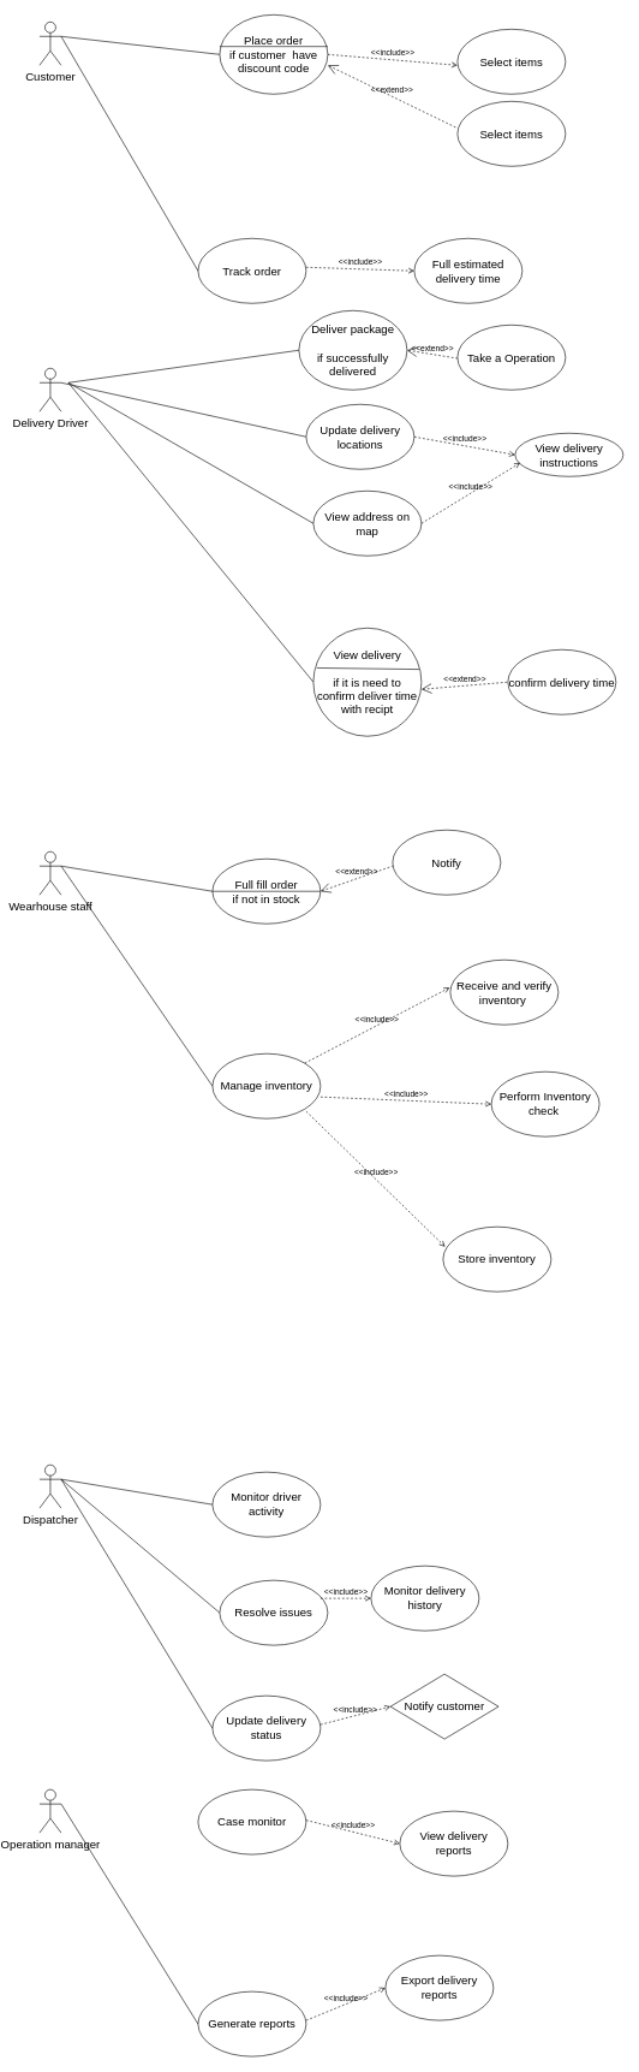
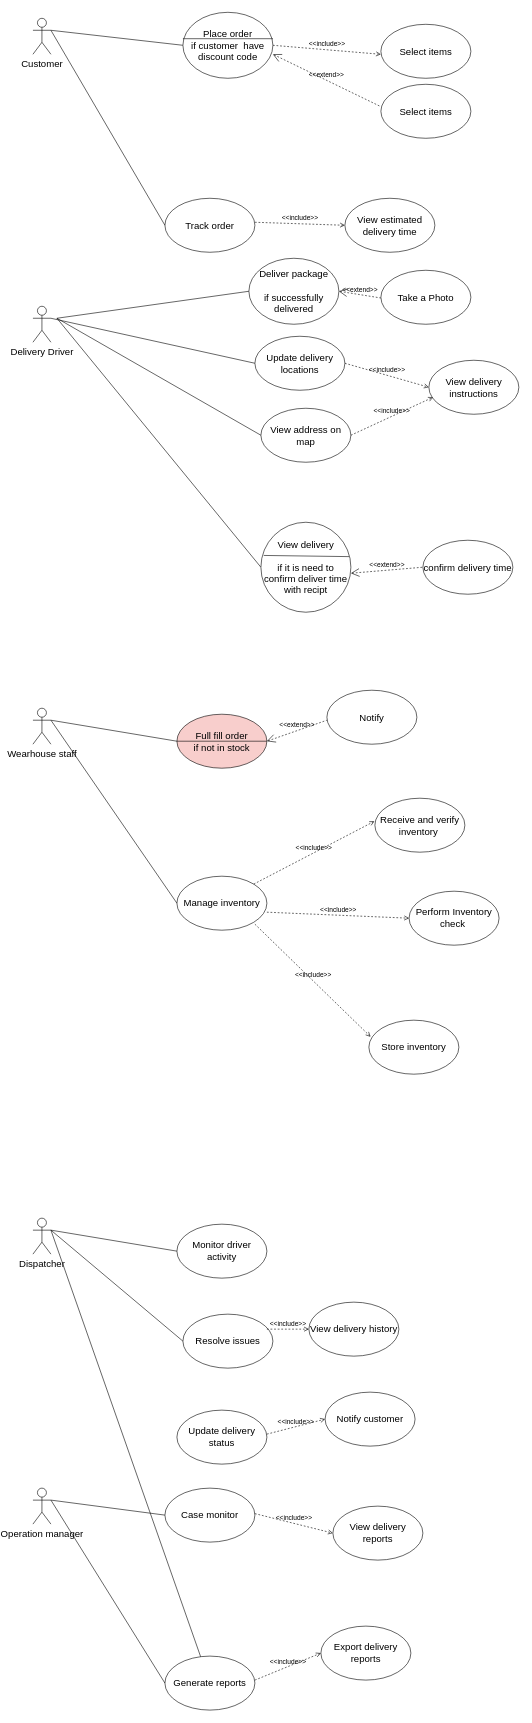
  <mxCell id="0" />
  <mxCell id="1" parent="0" />
  <mxCell id="2" value="&lt;font style=&quot;font-size: 16px&quot;&gt;Customer&lt;/font&gt;" style="shape=umlActor;verticalLabelPosition=bottom;verticalAlign=top;html=1;outlineConnect=0;" parent="1" vertex="1"><mxGeometry x="20" y="30" width="30" height="60" as="geometry" /></mxCell>
  <mxCell id="3" value="&lt;font style=&quot;font-size: 16px&quot;&gt;Track order&lt;/font&gt;" style="ellipse;whiteSpace=wrap;html=1;" parent="1" vertex="1"><mxGeometry x="240" y="330" width="150" height="90" as="geometry" /></mxCell>
  <mxCell id="4" value="&lt;font style=&quot;font-size: 16px&quot;&gt;Delivery Driver&lt;/font&gt;" style="shape=umlActor;verticalLabelPosition=bottom;verticalAlign=top;html=1;outlineConnect=0;" parent="1" vertex="1"><mxGeometry x="20" y="510" width="30" height="60" as="geometry" /></mxCell>
  <mxCell id="5" value="&lt;font style=&quot;font-size: 16px&quot;&gt;Update delivery locations&lt;/font&gt;" style="ellipse;whiteSpace=wrap;html=1;" parent="1" vertex="1"><mxGeometry x="390" y="560" width="150" height="90" as="geometry" /></mxCell>
  <mxCell id="6" value="&lt;font style=&quot;font-size: 16px&quot;&gt;View address on map&lt;/font&gt;" style="ellipse;whiteSpace=wrap;html=1;" parent="1" vertex="1"><mxGeometry x="400" y="680" width="150" height="90" as="geometry" /></mxCell>
  <mxCell id="7" value="" style="endArrow=none;html=1;exitX=1;exitY=0.333;exitDx=0;exitDy=0;exitPerimeter=0;entryX=0;entryY=0.5;entryDx=0;entryDy=0;" parent="1" source="2" target="34" edge="1"><mxGeometry width="50" height="50" relative="1" as="geometry"><mxPoint x="470" y="610" as="sourcePoint" /><mxPoint x="520" y="560" as="targetPoint" /></mxGeometry></mxCell>
  <mxCell id="8" value="" style="endArrow=none;html=1;exitX=1;exitY=0.333;exitDx=0;exitDy=0;exitPerimeter=0;entryX=0;entryY=0.5;entryDx=0;entryDy=0;" parent="1" source="2" target="3" edge="1"><mxGeometry width="50" height="50" relative="1" as="geometry"><mxPoint x="60" y="350" as="sourcePoint" /><mxPoint x="250" y="525" as="targetPoint" /></mxGeometry></mxCell>
  <mxCell id="9" value="" style="endArrow=none;html=1;entryX=0;entryY=0.5;entryDx=0;entryDy=0;exitX=1;exitY=0.333;exitDx=0;exitDy=0;exitPerimeter=0;" parent="1" source="4" target="5" edge="1"><mxGeometry width="50" height="50" relative="1" as="geometry"><mxPoint x="60" y="790" as="sourcePoint" /><mxPoint x="220" y="715" as="targetPoint" /></mxGeometry></mxCell>
  <mxCell id="10" value="&lt;span style=&quot;font-size: 16px&quot;&gt;Wearhouse staff&lt;/span&gt;" style="shape=umlActor;verticalLabelPosition=bottom;verticalAlign=top;html=1;outlineConnect=0;" parent="1" vertex="1"><mxGeometry x="20" y="1180" width="30" height="60" as="geometry" /></mxCell>
- <mxCell id="11" value="&lt;span style=&quot;font-size: 16px&quot;&gt;Full fill order&lt;br&gt;if not in stock&lt;br&gt;&lt;/span&gt;" style="ellipse;whiteSpace=wrap;html=1;" parent="1" vertex="1"><mxGeometry x="260" y="1190" width="150" height="90" as="geometry" /></mxCell>
+ <mxCell id="11" value="&lt;span style=&quot;font-size: 16px&quot;&gt;Full fill order&lt;br&gt;if not in stock&lt;br&gt;&lt;/span&gt;" style="ellipse;whiteSpace=wrap;html=1;fillColor=#f8cecc;" parent="1" vertex="1"><mxGeometry x="260" y="1190" width="150" height="90" as="geometry" /></mxCell>
  <mxCell id="12" value="&lt;span style=&quot;font-size: 16px&quot;&gt;Receive and verify inventory&amp;nbsp;&lt;/span&gt;" style="ellipse;whiteSpace=wrap;html=1;" parent="1" vertex="1"><mxGeometry x="590" y="1330" width="150" height="90" as="geometry" /></mxCell>
  <mxCell id="13" value="&lt;span style=&quot;font-size: 16px&quot;&gt;Perform Inventory&lt;br&gt;check&amp;nbsp;&lt;/span&gt;" style="ellipse;whiteSpace=wrap;html=1;" parent="1" vertex="1"><mxGeometry x="647" y="1485" width="150" height="90" as="geometry" /></mxCell>
  <mxCell id="14" value="&lt;span style=&quot;font-size: 16px&quot;&gt;Store inventory&lt;/span&gt;" style="ellipse;whiteSpace=wrap;html=1;" parent="1" vertex="1"><mxGeometry x="580" y="1700" width="150" height="90" as="geometry" /></mxCell>
  <mxCell id="15" value="&lt;span style=&quot;font-size: 16px&quot;&gt;Manage inventory&lt;/span&gt;" style="ellipse;whiteSpace=wrap;html=1;" parent="1" vertex="1"><mxGeometry x="260" y="1460" width="150" height="90" as="geometry" /></mxCell>
  <mxCell id="16" value="" style="endArrow=none;html=1;entryX=0;entryY=0.5;entryDx=0;entryDy=0;exitX=1;exitY=0.333;exitDx=0;exitDy=0;exitPerimeter=0;" parent="1" source="10" target="11" edge="1"><mxGeometry width="50" height="50" relative="1" as="geometry"><mxPoint x="60" y="1400" as="sourcePoint" /><mxPoint x="250" y="1585" as="targetPoint" /></mxGeometry></mxCell>
  <mxCell id="17" value="" style="endArrow=none;html=1;entryX=0;entryY=0.5;entryDx=0;entryDy=0;exitX=1;exitY=0.333;exitDx=0;exitDy=0;exitPerimeter=0;" parent="1" source="10" target="15" edge="1"><mxGeometry width="50" height="50" relative="1" as="geometry"><mxPoint x="60" y="1400" as="sourcePoint" /><mxPoint x="250" y="1875" as="targetPoint" /></mxGeometry></mxCell>
  <mxCell id="18" value="&lt;span style=&quot;font-size: 16px&quot;&gt;Dispatcher&lt;/span&gt;" style="shape=umlActor;verticalLabelPosition=bottom;verticalAlign=top;html=1;outlineConnect=0;" parent="1" vertex="1"><mxGeometry x="20" y="2030" width="30" height="60" as="geometry" /></mxCell>
  <mxCell id="19" value="&lt;span style=&quot;font-size: 16px&quot;&gt;Monitor driver activity&lt;/span&gt;" style="ellipse;whiteSpace=wrap;html=1;" parent="1" vertex="1"><mxGeometry x="260" y="2040" width="150" height="90" as="geometry" /></mxCell>
  <mxCell id="20" value="&lt;span style=&quot;font-size: 16px&quot;&gt;Resolve issues&lt;/span&gt;" style="ellipse;whiteSpace=wrap;html=1;" parent="1" vertex="1"><mxGeometry x="270" y="2190" width="150" height="90" as="geometry" /></mxCell>
  <mxCell id="21" value="&lt;span style=&quot;font-size: 16px&quot;&gt;Update delivery status&lt;/span&gt;" style="ellipse;whiteSpace=wrap;html=1;" parent="1" vertex="1"><mxGeometry x="260" y="2350" width="150" height="90" as="geometry" /></mxCell>
  <mxCell id="22" value="&lt;span style=&quot;font-size: 16px&quot;&gt;Operation manager&lt;/span&gt;" style="shape=umlActor;verticalLabelPosition=bottom;verticalAlign=top;html=1;outlineConnect=0;" parent="1" vertex="1"><mxGeometry x="20" y="2480" width="30" height="60" as="geometry" /></mxCell>
  <mxCell id="23" value="&lt;span style=&quot;font-size: 16px&quot;&gt;Case monitor&lt;/span&gt;" style="ellipse;whiteSpace=wrap;html=1;" parent="1" vertex="1"><mxGeometry x="240" y="2480" width="150" height="90" as="geometry" /></mxCell>
  <mxCell id="24" value="&lt;span style=&quot;font-size: 16px&quot;&gt;Generate reports&lt;/span&gt;" style="ellipse;whiteSpace=wrap;html=1;" parent="1" vertex="1"><mxGeometry x="240" y="2760" width="150" height="90" as="geometry" /></mxCell>
  <mxCell id="25" value="" style="endArrow=none;html=1;exitX=1;exitY=0.333;exitDx=0;exitDy=0;exitPerimeter=0;entryX=0;entryY=0.5;entryDx=0;entryDy=0;" parent="1" source="18" target="19" edge="1"><mxGeometry width="50" height="50" relative="1" as="geometry"><mxPoint x="360" y="2020" as="sourcePoint" /><mxPoint x="410" y="1970" as="targetPoint" /></mxGeometry></mxCell>
  <mxCell id="26" value="" style="endArrow=none;html=1;exitX=1;exitY=0.333;exitDx=0;exitDy=0;exitPerimeter=0;entryX=0;entryY=0.5;entryDx=0;entryDy=0;" parent="1" source="18" target="20" edge="1"><mxGeometry width="50" height="50" relative="1" as="geometry"><mxPoint x="60" y="2060" as="sourcePoint" /><mxPoint x="250" y="2105" as="targetPoint" /></mxGeometry></mxCell>
- <mxCell id="27" value="" style="endArrow=none;html=1;exitX=1;exitY=0.333;exitDx=0;exitDy=0;exitPerimeter=0;entryX=0;entryY=0.5;entryDx=0;entryDy=0;" parent="1" source="18" target="21" edge="1"><mxGeometry width="50" height="50" relative="1" as="geometry"><mxPoint x="60" y="2060" as="sourcePoint" /><mxPoint x="250" y="2235" as="targetPoint" /></mxGeometry></mxCell>
+ <mxCell id="27" value="" style="endArrow=none;html=1;exitX=1;exitY=0.333;exitDx=0;exitDy=0;exitPerimeter=0;" parent="1" source="18" target="24" edge="1"><mxGeometry width="50" height="50" relative="1" as="geometry"><mxPoint x="60" y="2060" as="sourcePoint" /><mxPoint x="250" y="2235" as="targetPoint" /></mxGeometry></mxCell>
+ <mxCell id="28" value="" style="endArrow=none;html=1;exitX=1;exitY=0.333;exitDx=0;exitDy=0;exitPerimeter=0;entryX=0;entryY=0.5;entryDx=0;entryDy=0;" parent="1" source="22" target="23" edge="1"><mxGeometry width="50" height="50" relative="1" as="geometry"><mxPoint x="360" y="2260" as="sourcePoint" /><mxPoint x="410" y="2210" as="targetPoint" /></mxGeometry></mxCell>
  <mxCell id="29" value="" style="endArrow=none;html=1;exitX=1;exitY=0.333;exitDx=0;exitDy=0;exitPerimeter=0;entryX=0;entryY=0.5;entryDx=0;entryDy=0;" parent="1" source="22" target="24" edge="1"><mxGeometry width="50" height="50" relative="1" as="geometry"><mxPoint x="360" y="2730" as="sourcePoint" /><mxPoint x="410" y="2680" as="targetPoint" /></mxGeometry></mxCell>
  <mxCell id="30" value="&amp;lt;&amp;lt;include&amp;gt;&amp;gt;" style="edgeStyle=none;html=1;endArrow=open;verticalAlign=bottom;dashed=1;labelBackgroundColor=none;exitX=1;exitY=0.5;exitDx=0;exitDy=0;" parent="1" source="34" edge="1"><mxGeometry width="160" relative="1" as="geometry"><mxPoint x="440" y="90" as="sourcePoint" /><mxPoint x="600" y="90" as="targetPoint" /></mxGeometry></mxCell>
  <mxCell id="31" value="&lt;font style=&quot;font-size: 16px&quot;&gt;Select items&lt;/font&gt;" style="ellipse;whiteSpace=wrap;html=1;" parent="1" vertex="1"><mxGeometry x="600" y="40" width="150" height="90" as="geometry" /></mxCell>
  <mxCell id="32" value="&lt;font style=&quot;font-size: 16px&quot;&gt;Select items&lt;/font&gt;" style="ellipse;whiteSpace=wrap;html=1;" parent="1" vertex="1"><mxGeometry x="600" y="140" width="150" height="90" as="geometry" /></mxCell>
  <mxCell id="33" value="" style="group" parent="1" vertex="1" connectable="0"><mxGeometry x="270" y="20" width="150" height="110" as="geometry" /></mxCell>
  <mxCell id="34" value="&lt;font style=&quot;font-size: 16px&quot;&gt;Place order&lt;br&gt;if customer&amp;nbsp; have discount code&lt;br&gt;&lt;/font&gt;" style="ellipse;whiteSpace=wrap;html=1;" parent="33" vertex="1"><mxGeometry width="150" height="110" as="geometry" /></mxCell>
  <mxCell id="35" value="" style="line;strokeWidth=1;fillColor=none;align=left;verticalAlign=middle;spacingTop=-1;spacingLeft=3;spacingRight=3;rotatable=0;labelPosition=right;points=[];portConstraint=eastwest;" parent="33" vertex="1"><mxGeometry y="40" width="150" height="8" as="geometry" /></mxCell>
  <mxCell id="36" value="&amp;lt;&amp;lt;extend&amp;gt;&amp;gt;" style="edgeStyle=none;html=1;startArrow=open;endArrow=none;startSize=12;verticalAlign=bottom;dashed=1;labelBackgroundColor=none;entryX=-0.015;entryY=0.402;entryDx=0;entryDy=0;entryPerimeter=0;exitX=1;exitY=0.636;exitDx=0;exitDy=0;exitPerimeter=0;" parent="1" source="34" target="32" edge="1"><mxGeometry width="160" relative="1" as="geometry"><mxPoint x="310" y="330" as="sourcePoint" /><mxPoint x="470" y="330" as="targetPoint" /></mxGeometry></mxCell>
- <mxCell id="37" value="&lt;font style=&quot;font-size: 16px&quot;&gt;Full estimated delivery time&lt;/font&gt;" style="ellipse;whiteSpace=wrap;html=1;" parent="1" vertex="1"><mxGeometry x="540" y="330" width="150" height="90" as="geometry" /></mxCell>
+ <mxCell id="37" value="&lt;font style=&quot;font-size: 16px&quot;&gt;View estimated delivery time&lt;/font&gt;" style="ellipse;whiteSpace=wrap;html=1;" parent="1" vertex="1"><mxGeometry x="540" y="330" width="150" height="90" as="geometry" /></mxCell>
  <mxCell id="38" value="&amp;lt;&amp;lt;include&amp;gt;&amp;gt;" style="edgeStyle=none;html=1;endArrow=open;verticalAlign=bottom;dashed=1;labelBackgroundColor=none;exitX=1;exitY=0.5;exitDx=0;exitDy=0;entryX=0;entryY=0.5;entryDx=0;entryDy=0;" parent="1" target="37" edge="1"><mxGeometry width="160" relative="1" as="geometry"><mxPoint x="390" y="370" as="sourcePoint" /><mxPoint x="570" y="385" as="targetPoint" /></mxGeometry></mxCell>
  <mxCell id="39" value="&amp;lt;&amp;lt;include&amp;gt;&amp;gt;" style="edgeStyle=none;html=1;endArrow=open;verticalAlign=bottom;dashed=1;labelBackgroundColor=none;exitX=1;exitY=0;exitDx=0;exitDy=0;entryX=-0.005;entryY=0.427;entryDx=0;entryDy=0;entryPerimeter=0;" edge="1" parent="1" source="15" target="12"><mxGeometry width="160" relative="1" as="geometry"><mxPoint x="405.03" y="1250" as="sourcePoint" /><mxPoint x="539.997" y="1453.18" as="targetPoint" /></mxGeometry></mxCell>
  <mxCell id="40" value="&amp;lt;&amp;lt;include&amp;gt;&amp;gt;" style="edgeStyle=none;html=1;endArrow=open;verticalAlign=bottom;dashed=1;labelBackgroundColor=none;exitX=1;exitY=0.5;exitDx=0;exitDy=0;entryX=0;entryY=0.5;entryDx=0;entryDy=0;" edge="1" parent="1" target="13"><mxGeometry width="160" relative="1" as="geometry"><mxPoint x="410" y="1520" as="sourcePoint" /><mxPoint x="594.22" y="1638.43" as="targetPoint" /></mxGeometry></mxCell>
  <mxCell id="41" value="&amp;lt;&amp;lt;include&amp;gt;&amp;gt;" style="edgeStyle=none;html=1;endArrow=open;verticalAlign=bottom;dashed=1;labelBackgroundColor=none;exitX=1;exitY=0.5;exitDx=0;exitDy=0;entryX=0.019;entryY=0.307;entryDx=0;entryDy=0;entryPerimeter=0;" edge="1" parent="1" target="14"><mxGeometry width="160" relative="1" as="geometry"><mxPoint x="390" y="1540" as="sourcePoint" /><mxPoint x="562" y="1585" as="targetPoint" /></mxGeometry></mxCell>
  <mxCell id="42" value="" style="line;strokeWidth=1;fillColor=none;align=left;verticalAlign=middle;spacingTop=-1;spacingLeft=3;spacingRight=3;rotatable=0;labelPosition=right;points=[];portConstraint=eastwest;" vertex="1" parent="1"><mxGeometry x="260" y="1231" width="150" height="8" as="geometry" /></mxCell>
  <mxCell id="43" value="&lt;span style=&quot;font-size: 16px&quot;&gt;Notify&lt;/span&gt;" style="ellipse;whiteSpace=wrap;html=1;" vertex="1" parent="1"><mxGeometry x="510" y="1150" width="150" height="90" as="geometry" /></mxCell>
  <mxCell id="44" value="&amp;lt;&amp;lt;extend&amp;gt;&amp;gt;" style="edgeStyle=none;html=1;startArrow=open;endArrow=none;startSize=12;verticalAlign=bottom;dashed=1;labelBackgroundColor=none;exitX=1;exitY=0.5;exitDx=0;exitDy=0;" edge="1" parent="1" source="11"><mxGeometry width="160" relative="1" as="geometry"><mxPoint x="350" y="1200" as="sourcePoint" /><mxPoint x="510" y="1200" as="targetPoint" /></mxGeometry></mxCell>
- <mxCell id="45" value="&lt;span style=&quot;font-size: 16px&quot;&gt;Notify customer&lt;/span&gt;" style="rhombus;whiteSpace=wrap;html=1;" vertex="1" parent="1"><mxGeometry x="507" y="2320" width="150" height="90" as="geometry" /></mxCell>
+ <mxCell id="45" value="&lt;span style=&quot;font-size: 16px&quot;&gt;Notify customer&lt;/span&gt;" style="ellipse;whiteSpace=wrap;html=1;" vertex="1" parent="1"><mxGeometry x="507" y="2320" width="150" height="90" as="geometry" /></mxCell>
  <mxCell id="46" value="&amp;lt;&amp;lt;include&amp;gt;&amp;gt;" style="edgeStyle=none;html=1;endArrow=open;verticalAlign=bottom;dashed=1;labelBackgroundColor=none;exitX=1;exitY=0.5;exitDx=0;exitDy=0;entryX=0;entryY=0.5;entryDx=0;entryDy=0;" edge="1" parent="1" target="45"><mxGeometry width="160" relative="1" as="geometry"><mxPoint x="410" y="2390" as="sourcePoint" /><mxPoint x="602.85" y="2577.63" as="targetPoint" /></mxGeometry></mxCell>
  <mxCell id="47" value="" style="endArrow=none;html=1;entryX=0;entryY=0.5;entryDx=0;entryDy=0;" edge="1" parent="1" target="6"><mxGeometry width="50" height="50" relative="1" as="geometry"><mxPoint x="60" y="530" as="sourcePoint" /><mxPoint x="420" y="565" as="targetPoint" /></mxGeometry></mxCell>
  <mxCell id="48" value="" style="endArrow=none;html=1;entryX=0;entryY=0.5;entryDx=0;entryDy=0;" edge="1" parent="1" target="53"><mxGeometry width="50" height="50" relative="1" as="geometry"><mxPoint x="60" y="530" as="sourcePoint" /><mxPoint x="410" y="735" as="targetPoint" /></mxGeometry></mxCell>
- <mxCell id="49" value="&lt;font style=&quot;font-size: 16px&quot;&gt;View delivery instructions&lt;/font&gt;" style="ellipse;whiteSpace=wrap;html=1;" vertex="1" parent="1"><mxGeometry x="680" y="600" width="150" height="60" as="geometry" /></mxCell>
+ <mxCell id="49" value="&lt;font style=&quot;font-size: 16px&quot;&gt;View delivery instructions&lt;/font&gt;" style="ellipse;whiteSpace=wrap;html=1;" vertex="1" parent="1"><mxGeometry x="680" y="600" width="150" height="90" as="geometry" /></mxCell>
  <mxCell id="50" value="&amp;lt;&amp;lt;include&amp;gt;&amp;gt;" style="edgeStyle=none;html=1;endArrow=open;verticalAlign=bottom;dashed=1;labelBackgroundColor=none;exitX=1;exitY=0.5;exitDx=0;exitDy=0;entryX=0;entryY=0.5;entryDx=0;entryDy=0;" edge="1" parent="1" source="5" target="49"><mxGeometry width="160" relative="1" as="geometry"><mxPoint x="560" y="552.5" as="sourcePoint" /><mxPoint x="710" y="557.5" as="targetPoint" /></mxGeometry></mxCell>
  <mxCell id="51" value="&amp;lt;&amp;lt;include&amp;gt;&amp;gt;" style="edgeStyle=none;html=1;endArrow=open;verticalAlign=bottom;dashed=1;labelBackgroundColor=none;exitX=1;exitY=0.5;exitDx=0;exitDy=0;entryX=0.047;entryY=0.685;entryDx=0;entryDy=0;entryPerimeter=0;" edge="1" parent="1" source="6" target="49"><mxGeometry width="160" relative="1" as="geometry"><mxPoint x="570" y="562.5" as="sourcePoint" /><mxPoint x="690" y="575" as="targetPoint" /></mxGeometry></mxCell>
  <mxCell id="52" value="" style="group" vertex="1" connectable="0" parent="1"><mxGeometry x="400" y="870" width="150" height="150" as="geometry" /></mxCell>
  <mxCell id="53" value="&lt;span style=&quot;font-size: 16px&quot;&gt;View delivery&lt;br&gt;&lt;br&gt;if it is need to confirm deliver time with recipt&lt;br&gt;&lt;/span&gt;" style="ellipse;whiteSpace=wrap;html=1;" parent="52" vertex="1"><mxGeometry width="150" height="150" as="geometry" /></mxCell>
  <mxCell id="54" value="" style="endArrow=none;html=1;entryX=0.979;entryY=0.382;entryDx=0;entryDy=0;entryPerimeter=0;exitX=0.032;exitY=0.369;exitDx=0;exitDy=0;exitPerimeter=0;" edge="1" parent="52" source="53" target="53"><mxGeometry width="50" height="50" relative="1" as="geometry"><mxPoint x="-30" y="-150" as="sourcePoint" /><mxPoint x="20" y="-200" as="targetPoint" /></mxGeometry></mxCell>
  <mxCell id="55" value="&lt;font style=&quot;font-size: 16px&quot;&gt;confirm delivery time&lt;/font&gt;" style="ellipse;whiteSpace=wrap;html=1;" vertex="1" parent="1"><mxGeometry x="670" y="900" width="150" height="90" as="geometry" /></mxCell>
  <mxCell id="56" value="&amp;lt;&amp;lt;extend&amp;gt;&amp;gt;" style="edgeStyle=none;html=1;startArrow=open;endArrow=none;startSize=12;verticalAlign=bottom;dashed=1;labelBackgroundColor=none;exitX=1;exitY=0.5;exitDx=0;exitDy=0;entryX=0;entryY=0.5;entryDx=0;entryDy=0;" edge="1" parent="1" target="55"><mxGeometry width="160" relative="1" as="geometry"><mxPoint x="550" y="955" as="sourcePoint" /><mxPoint x="650" y="920" as="targetPoint" /></mxGeometry></mxCell>
- <mxCell id="57" value="&lt;span style=&quot;font-size: 16px&quot;&gt;Monitor delivery history&lt;/span&gt;" style="ellipse;whiteSpace=wrap;html=1;" vertex="1" parent="1"><mxGeometry x="480" y="2170" width="150" height="90" as="geometry" /></mxCell>
+ <mxCell id="57" value="&lt;span style=&quot;font-size: 16px&quot;&gt;View delivery history&lt;/span&gt;" style="ellipse;whiteSpace=wrap;html=1;" vertex="1" parent="1"><mxGeometry x="480" y="2170" width="150" height="90" as="geometry" /></mxCell>
  <mxCell id="58" value="&amp;lt;&amp;lt;include&amp;gt;&amp;gt;" style="edgeStyle=none;html=1;endArrow=open;verticalAlign=bottom;dashed=1;labelBackgroundColor=none;exitX=1;exitY=0.5;exitDx=0;exitDy=0;entryX=0;entryY=0.5;entryDx=0;entryDy=0;" edge="1" parent="1" target="57"><mxGeometry width="160" relative="1" as="geometry"><mxPoint x="410" y="2215" as="sourcePoint" /><mxPoint x="507" y="2190" as="targetPoint" /></mxGeometry></mxCell>
  <mxCell id="59" value="&lt;font style=&quot;font-size: 16px&quot;&gt;Deliver package&lt;br&gt;&lt;br&gt;if successfully delivered&lt;br&gt;&lt;/font&gt;" style="ellipse;whiteSpace=wrap;html=1;" vertex="1" parent="1"><mxGeometry x="380" y="430" width="150" height="110" as="geometry" /></mxCell>
  <mxCell id="60" value="" style="endArrow=none;html=1;entryX=0;entryY=0.5;entryDx=0;entryDy=0;" edge="1" parent="1" target="59"><mxGeometry width="50" height="50" relative="1" as="geometry"><mxPoint x="60" y="530" as="sourcePoint" /><mxPoint x="400" y="615" as="targetPoint" /></mxGeometry></mxCell>
- <mxCell id="61" value="&lt;font style=&quot;font-size: 16px&quot;&gt;Take a Operation&lt;/font&gt;" style="ellipse;whiteSpace=wrap;html=1;" vertex="1" parent="1"><mxGeometry x="600" y="450" width="150" height="90" as="geometry" /></mxCell>
+ <mxCell id="61" value="&lt;font style=&quot;font-size: 16px&quot;&gt;Take a Photo&lt;/font&gt;" style="ellipse;whiteSpace=wrap;html=1;" vertex="1" parent="1"><mxGeometry x="600" y="450" width="150" height="90" as="geometry" /></mxCell>
  <mxCell id="62" value="&amp;lt;&amp;lt;extend&amp;gt;&amp;gt;" style="edgeStyle=none;html=1;startArrow=open;endArrow=none;startSize=12;verticalAlign=bottom;dashed=1;labelBackgroundColor=none;entryX=-0.015;entryY=0.402;entryDx=0;entryDy=0;entryPerimeter=0;exitX=1;exitY=0.5;exitDx=0;exitDy=0;" edge="1" parent="1" source="59"><mxGeometry width="160" relative="1" as="geometry"><mxPoint x="422.25" y="410" as="sourcePoint" /><mxPoint x="600" y="496.22" as="targetPoint" /></mxGeometry></mxCell>
  <mxCell id="63" value="&lt;span style=&quot;font-size: 16px&quot;&gt;View delivery reports&lt;/span&gt;" style="ellipse;whiteSpace=wrap;html=1;" vertex="1" parent="1"><mxGeometry x="520" y="2510" width="150" height="90" as="geometry" /></mxCell>
  <mxCell id="64" value="&amp;lt;&amp;lt;include&amp;gt;&amp;gt;" style="edgeStyle=none;html=1;endArrow=open;verticalAlign=bottom;dashed=1;labelBackgroundColor=none;exitX=1;exitY=0.5;exitDx=0;exitDy=0;entryX=0;entryY=0.5;entryDx=0;entryDy=0;" edge="1" parent="1" target="63"><mxGeometry width="160" relative="1" as="geometry"><mxPoint x="390" y="2522.5" as="sourcePoint" /><mxPoint x="487" y="2497.5" as="targetPoint" /></mxGeometry></mxCell>
  <mxCell id="65" value="&lt;span style=&quot;font-size: 16px&quot;&gt;Export delivery reports&lt;/span&gt;" style="ellipse;whiteSpace=wrap;html=1;" vertex="1" parent="1"><mxGeometry x="500" y="2710" width="150" height="90" as="geometry" /></mxCell>
  <mxCell id="66" value="&amp;lt;&amp;lt;include&amp;gt;&amp;gt;" style="edgeStyle=none;html=1;endArrow=open;verticalAlign=bottom;dashed=1;labelBackgroundColor=none;exitX=1;exitY=0.5;exitDx=0;exitDy=0;entryX=0;entryY=0.5;entryDx=0;entryDy=0;" edge="1" parent="1" target="65"><mxGeometry width="160" relative="1" as="geometry"><mxPoint x="390" y="2800" as="sourcePoint" /><mxPoint x="520" y="2832.5" as="targetPoint" /></mxGeometry></mxCell>
